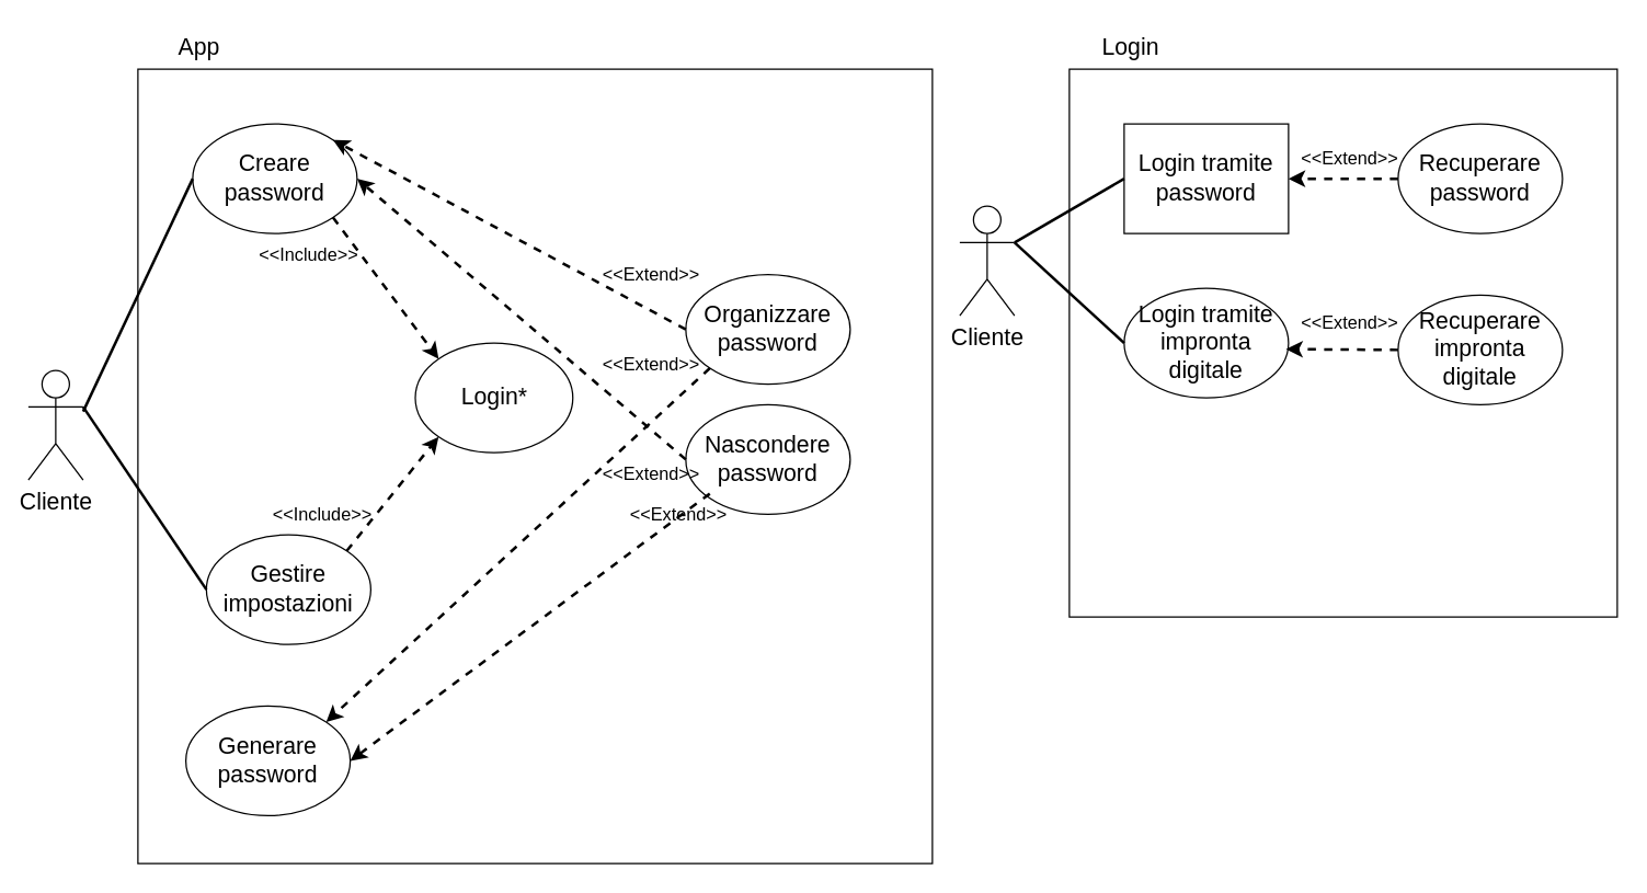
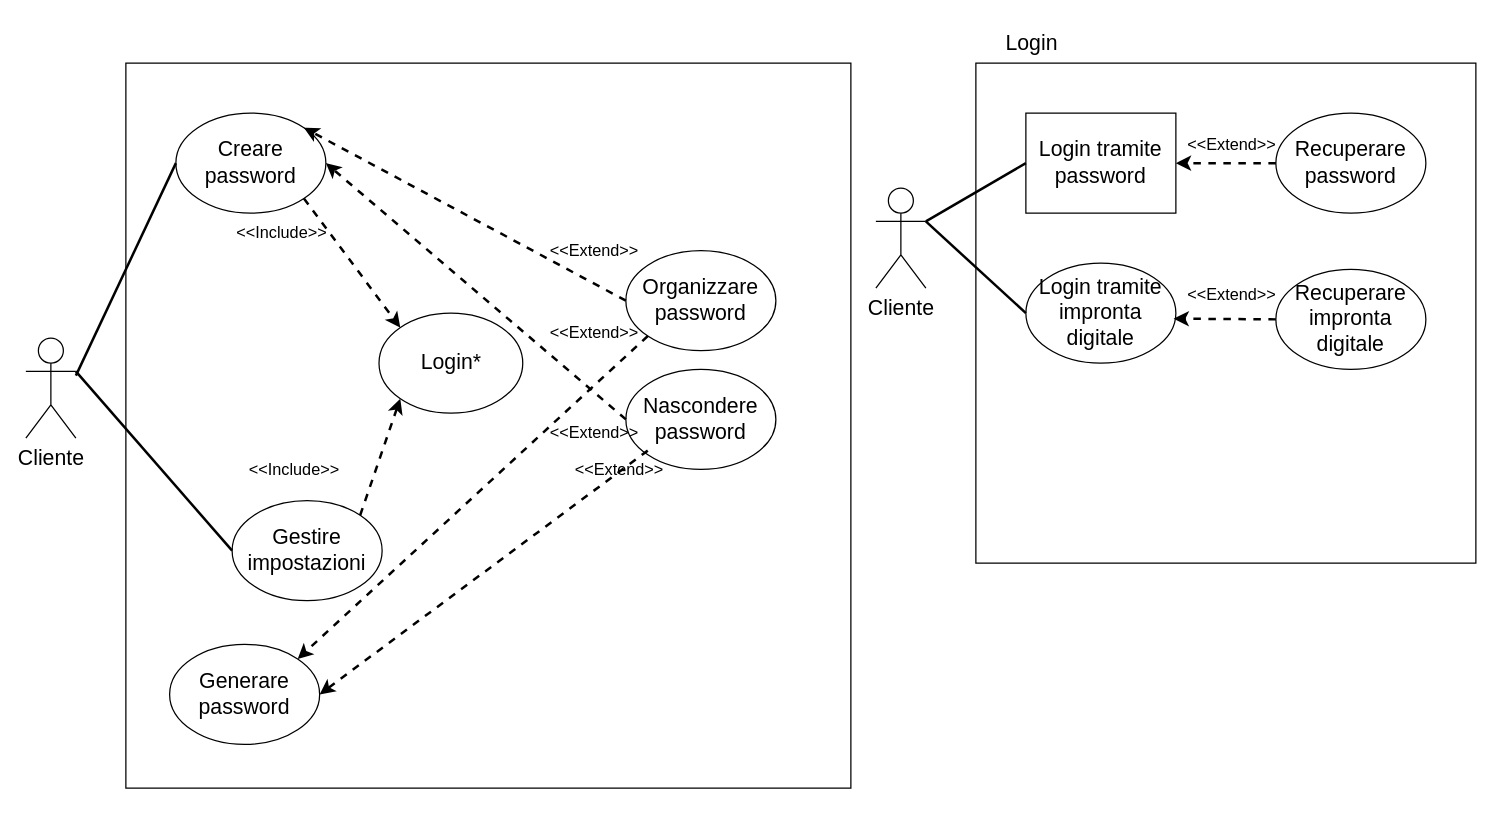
  <mxCell id="0" />
  <mxCell id="1" parent="0" />
  <mxCell id="2" value="&lt;font style=&quot;font-size: 17px;&quot;&gt;Cliente&lt;/font&gt;" style="shape=umlActor;verticalLabelPosition=bottom;verticalAlign=top;html=1;outlineConnect=0;" parent="1" vertex="1"><mxGeometry x="20" y="270" width="40" height="80" as="geometry" /></mxCell>
  <mxCell id="3" value="" style="whiteSpace=wrap;html=1;aspect=fixed;" parent="1" vertex="1"><mxGeometry x="100" y="50" width="580" height="580" as="geometry" /></mxCell>
  <mxCell id="4" value="&lt;font style=&quot;font-size: 17px;&quot;&gt;Creare password&lt;/font&gt;" style="ellipse;whiteSpace=wrap;html=1;" parent="1" vertex="1"><mxGeometry x="140" y="90" width="120" height="80" as="geometry" /></mxCell>
  <mxCell id="5" value="" style="endArrow=none;html=1;rounded=0;entryX=0;entryY=0.5;entryDx=0;entryDy=0;strokeWidth=2;" parent="1" target="4" edge="1"><mxGeometry width="50" height="50" relative="1" as="geometry"><mxPoint x="60" y="300" as="sourcePoint" /><mxPoint x="390" y="410" as="targetPoint" /></mxGeometry></mxCell>
- <mxCell id="6" value="&lt;font style=&quot;font-size: 17px;&quot;&gt;Gestire impostazioni&lt;/font&gt;" style="ellipse;whiteSpace=wrap;html=1;" parent="1" vertex="1"><mxGeometry x="150" y="390" width="120" height="80" as="geometry" /></mxCell>
+ <mxCell id="6" value="&lt;font style=&quot;font-size: 17px;&quot;&gt;Gestire impostazioni&lt;/font&gt;" style="ellipse;whiteSpace=wrap;html=1;" parent="1" vertex="1"><mxGeometry x="185" y="400" width="120" height="80" as="geometry" /></mxCell>
  <mxCell id="7" value="" style="endArrow=none;html=1;rounded=0;entryX=0;entryY=0.5;entryDx=0;entryDy=0;exitX=1;exitY=0.333;exitDx=0;exitDy=0;exitPerimeter=0;strokeWidth=2;" parent="1" source="2" target="6" edge="1"><mxGeometry width="50" height="50" relative="1" as="geometry"><mxPoint x="340" y="460" as="sourcePoint" /><mxPoint x="390" y="410" as="targetPoint" /></mxGeometry></mxCell>
- <mxCell id="8" value="&lt;span style=&quot;font-size: 17px;&quot;&gt;App&lt;/span&gt;" style="text;html=1;whiteSpace=wrap;strokeColor=none;fillColor=none;align=center;verticalAlign=middle;rounded=0;" parent="1" vertex="1"><mxGeometry x="100" y="20" width="90" height="30" as="geometry" /></mxCell>
  <mxCell id="9" value="&lt;span style=&quot;font-size: 17px;&quot;&gt;Login*&lt;/span&gt;" style="ellipse;whiteSpace=wrap;html=1;" parent="1" vertex="1"><mxGeometry x="302.5" y="250" width="115" height="80" as="geometry" /></mxCell>
  <mxCell id="10" value="" style="endArrow=classic;dashed=1;html=1;rounded=0;exitX=1;exitY=1;exitDx=0;exitDy=0;entryX=0;entryY=0;entryDx=0;entryDy=0;strokeWidth=2;endFill=1;" parent="1" source="4" target="9" edge="1"><mxGeometry width="50" height="50" relative="1" as="geometry"><mxPoint x="570" y="350" as="sourcePoint" /><mxPoint x="620" y="300" as="targetPoint" /></mxGeometry></mxCell>
  <mxCell id="11" value="&lt;font style=&quot;font-size: 13px;&quot;&gt;&amp;lt;&amp;lt;Include&amp;gt;&amp;gt;&lt;/font&gt;" style="text;html=1;whiteSpace=wrap;strokeColor=none;fillColor=none;align=center;verticalAlign=middle;rounded=0;" parent="1" vertex="1"><mxGeometry x="180" y="170" width="90" height="30" as="geometry" /></mxCell>
  <mxCell id="12" value="&lt;font style=&quot;font-size: 13px;&quot;&gt;&amp;lt;&amp;lt;Include&amp;gt;&amp;gt;&lt;/font&gt;" style="text;html=1;whiteSpace=wrap;strokeColor=none;fillColor=none;align=center;verticalAlign=middle;rounded=0;" parent="1" vertex="1"><mxGeometry x="190" y="360" width="90" height="30" as="geometry" /></mxCell>
  <mxCell id="13" value="" style="endArrow=classic;dashed=1;html=1;rounded=0;exitX=1;exitY=0;exitDx=0;exitDy=0;strokeWidth=2;startArrow=none;startFill=0;endFill=1;entryX=0;entryY=1;entryDx=0;entryDy=0;" parent="1" source="6" target="9" edge="1"><mxGeometry width="50" height="50" relative="1" as="geometry"><mxPoint x="370" y="300" as="sourcePoint" /><mxPoint x="343" y="310" as="targetPoint" /></mxGeometry></mxCell>
  <mxCell id="14" value="&lt;font style=&quot;font-size: 17px;&quot;&gt;Organizzare password&lt;/font&gt;" style="ellipse;whiteSpace=wrap;html=1;" parent="1" vertex="1"><mxGeometry x="500" y="200" width="120" height="80" as="geometry" /></mxCell>
  <mxCell id="15" value="&lt;font style=&quot;font-size: 17px;&quot;&gt;Nascondere password&lt;/font&gt;" style="ellipse;whiteSpace=wrap;html=1;" parent="1" vertex="1"><mxGeometry x="500" y="295" width="120" height="80" as="geometry" /></mxCell>
  <mxCell id="16" value="&lt;font style=&quot;font-size: 17px;&quot;&gt;Cliente&lt;/font&gt;" style="shape=umlActor;verticalLabelPosition=bottom;verticalAlign=top;html=1;outlineConnect=0;" parent="1" vertex="1"><mxGeometry x="700" y="150" width="40" height="80" as="geometry" /></mxCell>
  <mxCell id="17" value="" style="whiteSpace=wrap;html=1;aspect=fixed;" parent="1" vertex="1"><mxGeometry x="780" y="50" width="400" height="400" as="geometry" /></mxCell>
  <mxCell id="18" value="&lt;font style=&quot;font-size: 17px;&quot;&gt;Login tramite password&lt;/font&gt;" style="whiteSpace=wrap;html=1;rounded=0;" parent="1" vertex="1"><mxGeometry x="820" y="90" width="120" height="80" as="geometry" /></mxCell>
  <mxCell id="19" value="" style="endArrow=none;html=1;rounded=0;entryX=0;entryY=0.5;entryDx=0;entryDy=0;strokeWidth=2;exitX=1;exitY=0.333;exitDx=0;exitDy=0;exitPerimeter=0;" parent="1" source="16" target="18" edge="1"><mxGeometry width="50" height="50" relative="1" as="geometry"><mxPoint x="740" y="300" as="sourcePoint" /><mxPoint x="1070" y="410" as="targetPoint" /></mxGeometry></mxCell>
  <mxCell id="20" value="&lt;font style=&quot;font-size: 17px;&quot;&gt;Login tramite impronta digitale&lt;/font&gt;" style="ellipse;whiteSpace=wrap;html=1;" parent="1" vertex="1"><mxGeometry x="820" y="210" width="120" height="80" as="geometry" /></mxCell>
  <mxCell id="21" value="" style="endArrow=none;html=1;rounded=0;entryX=0;entryY=0.5;entryDx=0;entryDy=0;exitX=1;exitY=0.333;exitDx=0;exitDy=0;exitPerimeter=0;strokeWidth=2;" parent="1" source="16" target="20" edge="1"><mxGeometry width="50" height="50" relative="1" as="geometry"><mxPoint x="1020" y="460" as="sourcePoint" /><mxPoint x="1070" y="410" as="targetPoint" /></mxGeometry></mxCell>
  <mxCell id="22" value="&lt;span style=&quot;font-size: 17px;&quot;&gt;Login&lt;/span&gt;" style="text;html=1;whiteSpace=wrap;strokeColor=none;fillColor=none;align=center;verticalAlign=middle;rounded=0;" parent="1" vertex="1"><mxGeometry x="780" y="20" width="90" height="30" as="geometry" /></mxCell>
  <mxCell id="23" value="&lt;font style=&quot;font-size: 17px;&quot;&gt;Recuperare password&lt;/font&gt;" style="ellipse;whiteSpace=wrap;html=1;" parent="1" vertex="1"><mxGeometry x="1020" y="90" width="120" height="80" as="geometry" /></mxCell>
  <mxCell id="24" value="" style="endArrow=classic;dashed=1;html=1;rounded=0;exitX=0;exitY=0.5;exitDx=0;exitDy=0;entryX=1;entryY=0.5;entryDx=0;entryDy=0;strokeWidth=2;startArrow=none;startFill=0;endFill=1;" parent="1" source="23" target="18" edge="1"><mxGeometry width="50" height="50" relative="1" as="geometry"><mxPoint x="1230" y="400" as="sourcePoint" /><mxPoint x="1113.032" y="171.628" as="targetPoint" /></mxGeometry></mxCell>
  <mxCell id="25" value="&lt;font style=&quot;font-size: 13px;&quot;&gt;&amp;lt;&amp;lt;Extend&amp;gt;&amp;gt;&lt;/font&gt;" style="text;html=1;whiteSpace=wrap;strokeColor=none;fillColor=none;align=center;verticalAlign=middle;rounded=0;" parent="1" vertex="1"><mxGeometry x="940" y="100" width="90" height="30" as="geometry" /></mxCell>
  <mxCell id="26" value="&lt;font style=&quot;font-size: 17px;&quot;&gt;Recuperare impronta digitale&lt;/font&gt;" style="ellipse;whiteSpace=wrap;html=1;" parent="1" vertex="1"><mxGeometry x="1020" y="215" width="120" height="80" as="geometry" /></mxCell>
  <mxCell id="27" value="" style="endArrow=classic;dashed=1;html=1;rounded=0;exitX=0;exitY=0.5;exitDx=0;exitDy=0;entryX=0.985;entryY=0.555;entryDx=0;entryDy=0;strokeWidth=2;startArrow=none;startFill=0;endFill=1;entryPerimeter=0;" parent="1" source="26" target="20" edge="1"><mxGeometry width="50" height="50" relative="1" as="geometry"><mxPoint x="1230" y="340" as="sourcePoint" /><mxPoint x="1113.032" y="228.372" as="targetPoint" /></mxGeometry></mxCell>
  <mxCell id="28" value="&lt;font style=&quot;font-size: 13px;&quot;&gt;&amp;lt;&amp;lt;Extend&amp;gt;&amp;gt;&lt;/font&gt;" style="text;html=1;whiteSpace=wrap;strokeColor=none;fillColor=none;align=center;verticalAlign=middle;rounded=0;" parent="1" vertex="1"><mxGeometry x="940" y="220" width="90" height="30" as="geometry" /></mxCell>
  <mxCell id="29" value="" style="endArrow=classic;dashed=1;html=1;rounded=0;exitX=0;exitY=0.5;exitDx=0;exitDy=0;strokeWidth=2;startArrow=none;startFill=0;endFill=1;entryX=1;entryY=0;entryDx=0;entryDy=0;" parent="1" source="14" target="4" edge="1"><mxGeometry width="50" height="50" relative="1" as="geometry"><mxPoint x="490" y="384" as="sourcePoint" /><mxPoint x="568" y="360" as="targetPoint" /></mxGeometry></mxCell>
  <mxCell id="30" value="" style="endArrow=classic;dashed=1;html=1;rounded=0;exitX=0;exitY=0.5;exitDx=0;exitDy=0;strokeWidth=2;startArrow=none;startFill=0;endFill=1;entryX=1;entryY=0.5;entryDx=0;entryDy=0;" parent="1" source="15" target="4" edge="1"><mxGeometry width="50" height="50" relative="1" as="geometry"><mxPoint x="440" y="344" as="sourcePoint" /><mxPoint x="518" y="320" as="targetPoint" /></mxGeometry></mxCell>
  <mxCell id="31" value="&lt;font style=&quot;font-size: 13px;&quot;&gt;&amp;lt;&amp;lt;Extend&amp;gt;&amp;gt;&lt;/font&gt;" style="text;html=1;whiteSpace=wrap;strokeColor=none;fillColor=none;align=center;verticalAlign=middle;rounded=0;" parent="1" vertex="1"><mxGeometry x="430" y="250" width="90" height="30" as="geometry" /></mxCell>
  <mxCell id="32" value="&lt;font style=&quot;font-size: 13px;&quot;&gt;&amp;lt;&amp;lt;Extend&amp;gt;&amp;gt;&lt;/font&gt;" style="text;html=1;whiteSpace=wrap;strokeColor=none;fillColor=none;align=center;verticalAlign=middle;rounded=0;" parent="1" vertex="1"><mxGeometry x="430" y="185" width="90" height="30" as="geometry" /></mxCell>
  <mxCell id="33" value="&lt;font style=&quot;font-size: 17px;&quot;&gt;Generare password&lt;/font&gt;" style="ellipse;whiteSpace=wrap;html=1;" vertex="1" parent="1"><mxGeometry x="135" y="515" width="120" height="80" as="geometry" /></mxCell>
  <mxCell id="34" value="" style="endArrow=classic;dashed=1;html=1;rounded=0;exitX=0.75;exitY=0;exitDx=0;exitDy=0;strokeWidth=2;startArrow=none;startFill=0;endFill=1;entryX=1;entryY=0.5;entryDx=0;entryDy=0;" edge="1" parent="1" source="35" target="33"><mxGeometry width="50" height="50" relative="1" as="geometry"><mxPoint x="615.5" y="460" as="sourcePoint" /><mxPoint x="417.5" y="390" as="targetPoint" /></mxGeometry></mxCell>
  <mxCell id="35" value="&lt;font style=&quot;font-size: 13px;&quot;&gt;&amp;lt;&amp;lt;Extend&amp;gt;&amp;gt;&lt;/font&gt;" style="text;html=1;whiteSpace=wrap;strokeColor=none;fillColor=none;align=center;verticalAlign=middle;rounded=0;" vertex="1" parent="1"><mxGeometry x="450" y="360" width="90" height="30" as="geometry" /></mxCell>
  <mxCell id="36" value="" style="endArrow=classic;dashed=1;html=1;rounded=0;exitX=0;exitY=1;exitDx=0;exitDy=0;strokeWidth=2;startArrow=none;startFill=0;endFill=1;entryX=1;entryY=0;entryDx=0;entryDy=0;" edge="1" parent="1" source="14" target="33"><mxGeometry width="50" height="50" relative="1" as="geometry"><mxPoint x="848" y="538" as="sourcePoint" /><mxPoint x="590" y="400" as="targetPoint" /></mxGeometry></mxCell>
  <mxCell id="37" value="&lt;font style=&quot;font-size: 13px;&quot;&gt;&amp;lt;&amp;lt;Extend&amp;gt;&amp;gt;&lt;/font&gt;" style="text;html=1;whiteSpace=wrap;strokeColor=none;fillColor=none;align=center;verticalAlign=middle;rounded=0;" vertex="1" parent="1"><mxGeometry x="430" y="330" width="90" height="30" as="geometry" /></mxCell>
